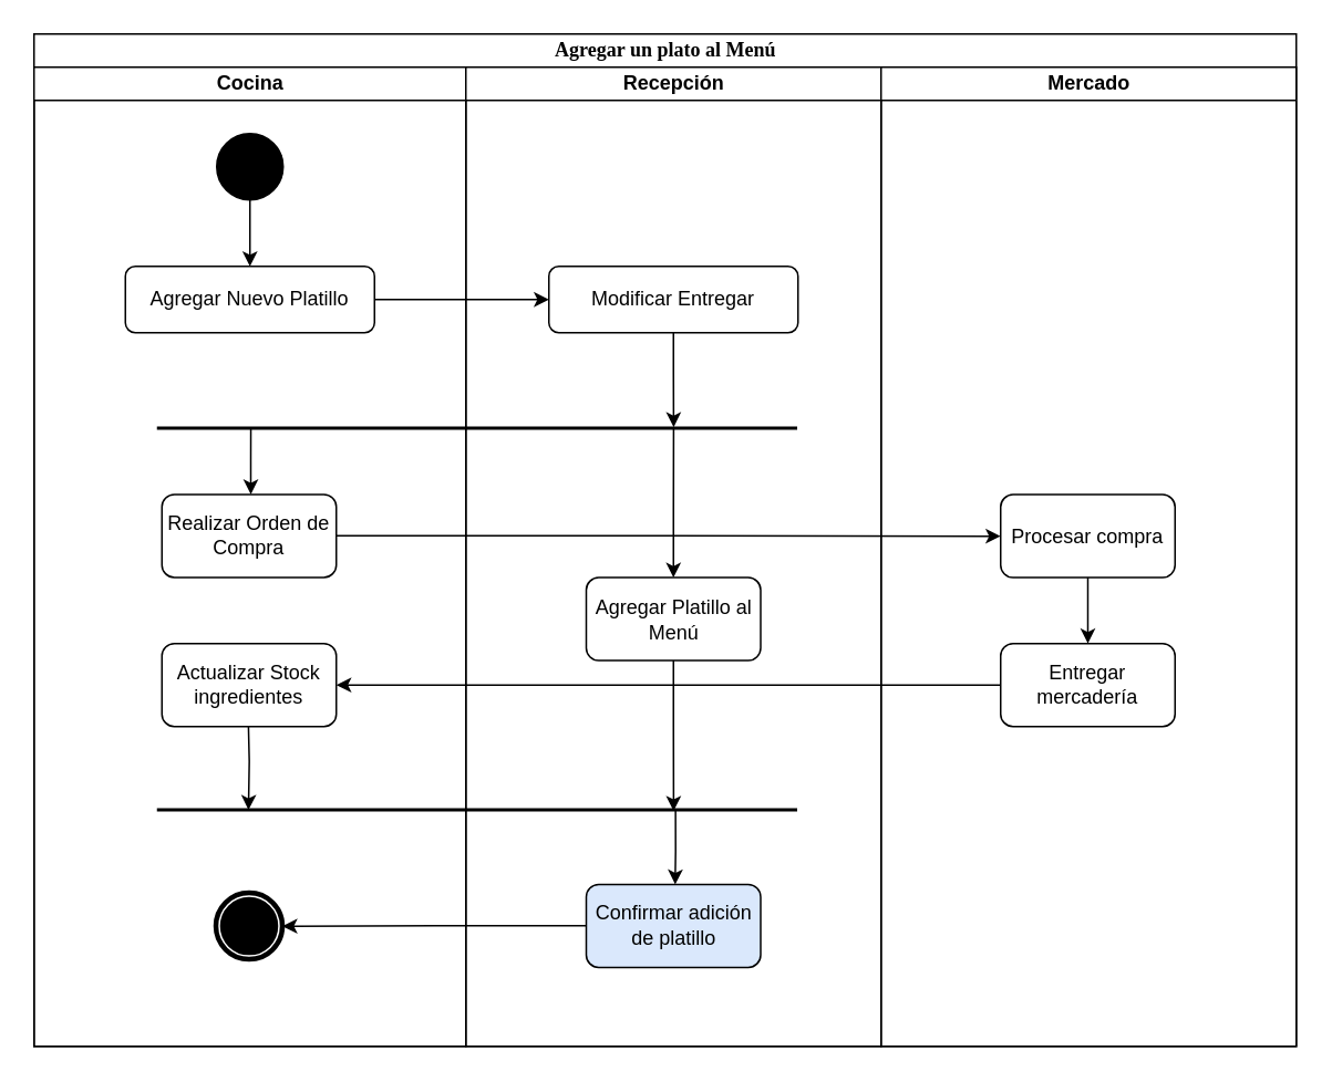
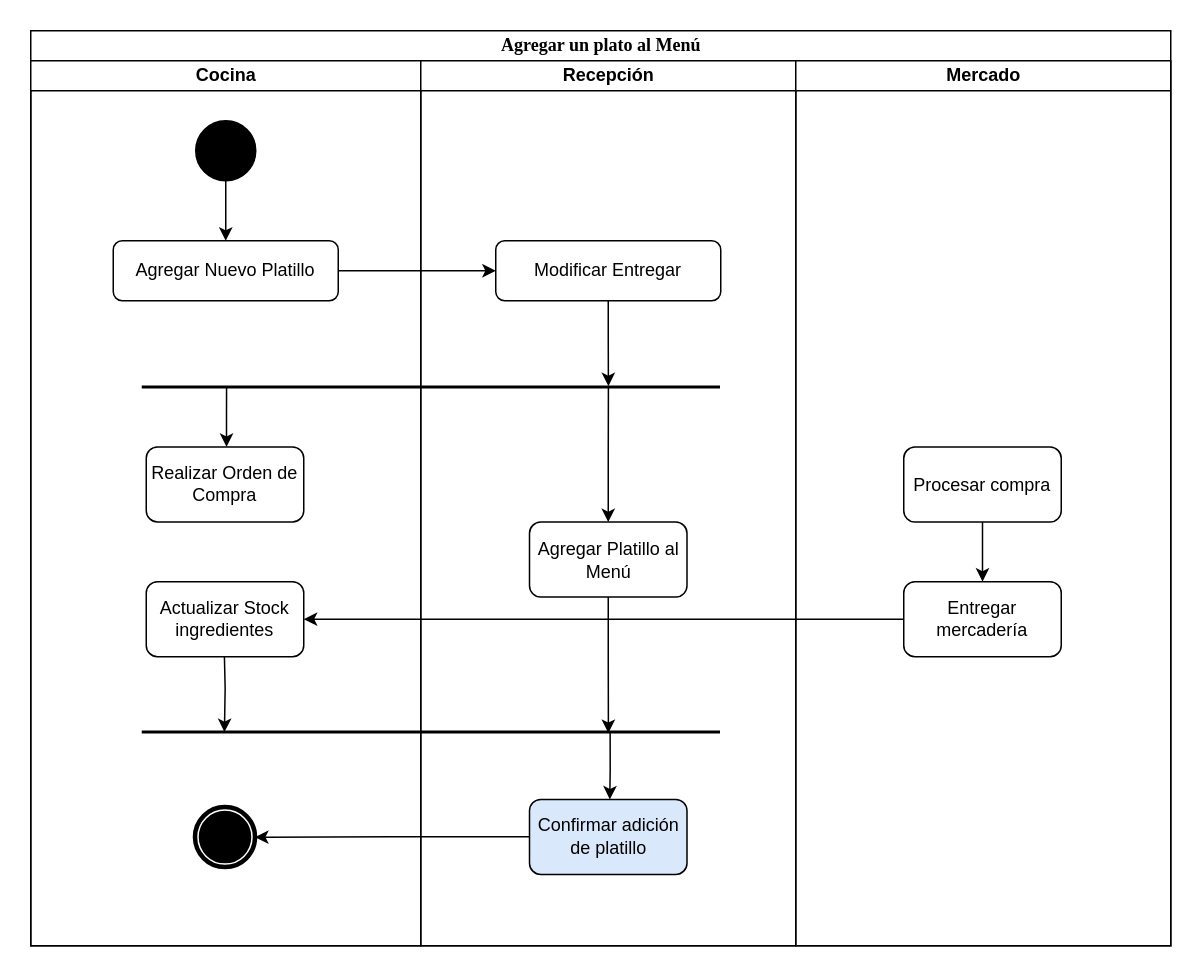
  <mxCell id="0" />
  <mxCell id="1" parent="0" />
  <mxCell id="2" value="Agregar un plato al Menú" style="swimlane;html=1;childLayout=stackLayout;startSize=20;rounded=0;shadow=0;comic=0;labelBackgroundColor=none;strokeWidth=1;fontFamily=Verdana;fontSize=12;align=center;" parent="1" vertex="1"><mxGeometry x="20" y="20" width="760" height="610" as="geometry" /></mxCell>
  <mxCell id="3" value="Cocina" style="swimlane;html=1;startSize=20;" parent="2" vertex="1"><mxGeometry y="20" width="260" height="590" as="geometry" /></mxCell>
  <mxCell id="4" style="edgeStyle=orthogonalEdgeStyle;rounded=0;orthogonalLoop=1;jettySize=auto;html=1;" parent="3" source="5" target="6" edge="1"><mxGeometry relative="1" as="geometry" /></mxCell>
  <mxCell id="5" value="" style="ellipse;whiteSpace=wrap;html=1;rounded=0;shadow=0;comic=0;labelBackgroundColor=none;strokeWidth=1;fillColor=#000000;fontFamily=Verdana;fontSize=12;align=center;" parent="3" vertex="1"><mxGeometry x="110" y="40" width="40" height="40" as="geometry" /></mxCell>
  <mxCell id="6" value="Agregar Nuevo Platillo" style="rounded=1;whiteSpace=wrap;html=1;" parent="3" vertex="1"><mxGeometry x="55" y="120" width="150" height="40" as="geometry" /></mxCell>
  <mxCell id="7" style="edgeStyle=orthogonalEdgeStyle;rounded=0;orthogonalLoop=1;jettySize=auto;html=1;exitX=0.142;exitY=0.507;exitDx=0;exitDy=0;exitPerimeter=0;" parent="3" edge="1"><mxGeometry relative="1" as="geometry"><mxPoint x="130.54" y="217.57" as="sourcePoint" /><mxPoint x="130.514" y="257.43" as="targetPoint" /><Array as="points"><mxPoint x="131" y="237.43" /><mxPoint x="131" y="237.43" /></Array></mxGeometry></mxCell>
  <mxCell id="8" style="edgeStyle=orthogonalEdgeStyle;rounded=0;orthogonalLoop=1;jettySize=auto;html=1;exitX=0.142;exitY=0.507;exitDx=0;exitDy=0;exitPerimeter=0;entryX=0.143;entryY=0.5;entryDx=0;entryDy=0;entryPerimeter=0;" parent="3" edge="1" target="15"><mxGeometry relative="1" as="geometry"><mxPoint x="129.11" y="397.29" as="sourcePoint" /><mxPoint x="129.084" y="437.15" as="targetPoint" /><Array as="points" /></mxGeometry></mxCell>
  <mxCell id="9" value="Actualizar Stock ingredientes" style="rounded=1;whiteSpace=wrap;html=1;" parent="3" vertex="1"><mxGeometry x="77" y="347.29" width="105" height="50" as="geometry" /></mxCell>
  <mxCell id="10" value="Realizar Orden de Compra" style="rounded=1;whiteSpace=wrap;html=1;" parent="3" vertex="1"><mxGeometry x="77" y="257.43" width="105" height="50" as="geometry" /></mxCell>
  <mxCell id="11" value="" style="ellipse;html=1;shape=endState;fillColor=#000000;strokeWidth=3;" parent="3" vertex="1"><mxGeometry x="109.5" y="497.57" width="40" height="40" as="geometry" /></mxCell>
  <mxCell id="12" value="Recepción" style="swimlane;html=1;startSize=20;" parent="2" vertex="1"><mxGeometry x="260" y="20" width="250" height="590" as="geometry" /></mxCell>
  <mxCell id="13" style="edgeStyle=orthogonalEdgeStyle;rounded=0;orthogonalLoop=1;jettySize=auto;html=1;entryX=0.807;entryY=0.47;entryDx=0;entryDy=0;entryPerimeter=0;startArrow=none;startFill=0;endArrow=classic;endFill=1;" edge="1" parent="12" source="14" target="16"><mxGeometry relative="1" as="geometry" /></mxCell>
  <mxCell id="14" value="Modificar Entregar" style="rounded=1;whiteSpace=wrap;html=1;" parent="12" vertex="1"><mxGeometry x="50" y="120" width="150" height="40" as="geometry" /></mxCell>
  <mxCell id="15" value="" style="line;strokeWidth=2;html=1;" vertex="1" parent="12"><mxGeometry x="-186" y="437.57" width="385.5" height="20" as="geometry" /></mxCell>
  <mxCell id="16" value="" style="line;strokeWidth=2;html=1;" parent="12" vertex="1"><mxGeometry x="-186" y="207.57" width="385.5" height="20" as="geometry" /></mxCell>
  <mxCell id="17" style="edgeStyle=orthogonalEdgeStyle;rounded=0;orthogonalLoop=1;jettySize=auto;html=1;entryX=0.807;entryY=0.5;entryDx=0;entryDy=0;entryPerimeter=0;endArrow=none;endFill=0;startArrow=classic;startFill=1;" edge="1" parent="12" source="21" target="16"><mxGeometry relative="1" as="geometry" /></mxCell>
  <mxCell id="18" value="Confirmar adición de platillo" style="rounded=1;whiteSpace=wrap;html=1;fillColor=#dae8fc;" parent="12" vertex="1"><mxGeometry x="72.5" y="492.43" width="105" height="50" as="geometry" /></mxCell>
  <mxCell id="19" style="edgeStyle=orthogonalEdgeStyle;rounded=0;orthogonalLoop=1;jettySize=auto;html=1;exitX=0.81;exitY=0.462;exitDx=0;exitDy=0;exitPerimeter=0;" parent="12" edge="1" source="15"><mxGeometry relative="1" as="geometry"><mxPoint x="126.04" y="452.57" as="sourcePoint" /><mxPoint x="126.014" y="492.43" as="targetPoint" /><Array as="points"><mxPoint x="126.5" y="472.57" /></Array></mxGeometry></mxCell>
  <mxCell id="20" style="edgeStyle=orthogonalEdgeStyle;rounded=0;orthogonalLoop=1;jettySize=auto;html=1;entryX=0.807;entryY=0.532;entryDx=0;entryDy=0;entryPerimeter=0;startArrow=none;startFill=0;endArrow=classic;endFill=1;" edge="1" parent="12" source="21" target="15"><mxGeometry relative="1" as="geometry" /></mxCell>
  <mxCell id="21" value="Agregar Platillo al Menú" style="rounded=1;whiteSpace=wrap;html=1;" parent="12" vertex="1"><mxGeometry x="72.5" y="307.57" width="105" height="50" as="geometry" /></mxCell>
  <mxCell id="22" style="edgeStyle=orthogonalEdgeStyle;rounded=0;orthogonalLoop=1;jettySize=auto;html=1;startArrow=none;startFill=0;endArrow=classic;endFill=1;" edge="1" parent="2" source="18" target="11"><mxGeometry relative="1" as="geometry" /></mxCell>
- <mxCell id="23" style="edgeStyle=orthogonalEdgeStyle;rounded=0;orthogonalLoop=1;jettySize=auto;html=1;startArrow=none;startFill=0;endArrow=classic;endFill=1;" edge="1" parent="2" source="10" target="27"><mxGeometry relative="1" as="geometry" /></mxCell>
  <mxCell id="24" style="edgeStyle=orthogonalEdgeStyle;rounded=0;orthogonalLoop=1;jettySize=auto;html=1;startArrow=none;startFill=0;endArrow=classic;endFill=1;" edge="1" parent="2" source="28" target="9"><mxGeometry relative="1" as="geometry" /></mxCell>
  <mxCell id="25" value="Mercado" style="swimlane;html=1;startSize=20;" parent="2" vertex="1"><mxGeometry x="510" y="20" width="250" height="590" as="geometry" /></mxCell>
  <mxCell id="26" style="edgeStyle=orthogonalEdgeStyle;rounded=0;orthogonalLoop=1;jettySize=auto;html=1;startArrow=none;startFill=0;endArrow=classic;endFill=1;" edge="1" parent="25" source="27" target="28"><mxGeometry relative="1" as="geometry" /></mxCell>
  <mxCell id="27" value="Procesar compra" style="rounded=1;whiteSpace=wrap;html=1;" vertex="1" parent="25"><mxGeometry x="72" y="257.57" width="105" height="50" as="geometry" /></mxCell>
  <mxCell id="28" value="Entregar mercadería" style="rounded=1;whiteSpace=wrap;html=1;" vertex="1" parent="25"><mxGeometry x="72" y="347.29" width="105" height="50" as="geometry" /></mxCell>
  <mxCell id="29" style="edgeStyle=orthogonalEdgeStyle;rounded=0;orthogonalLoop=1;jettySize=auto;html=1;" parent="2" source="6" target="14" edge="1"><mxGeometry relative="1" as="geometry" /></mxCell>
